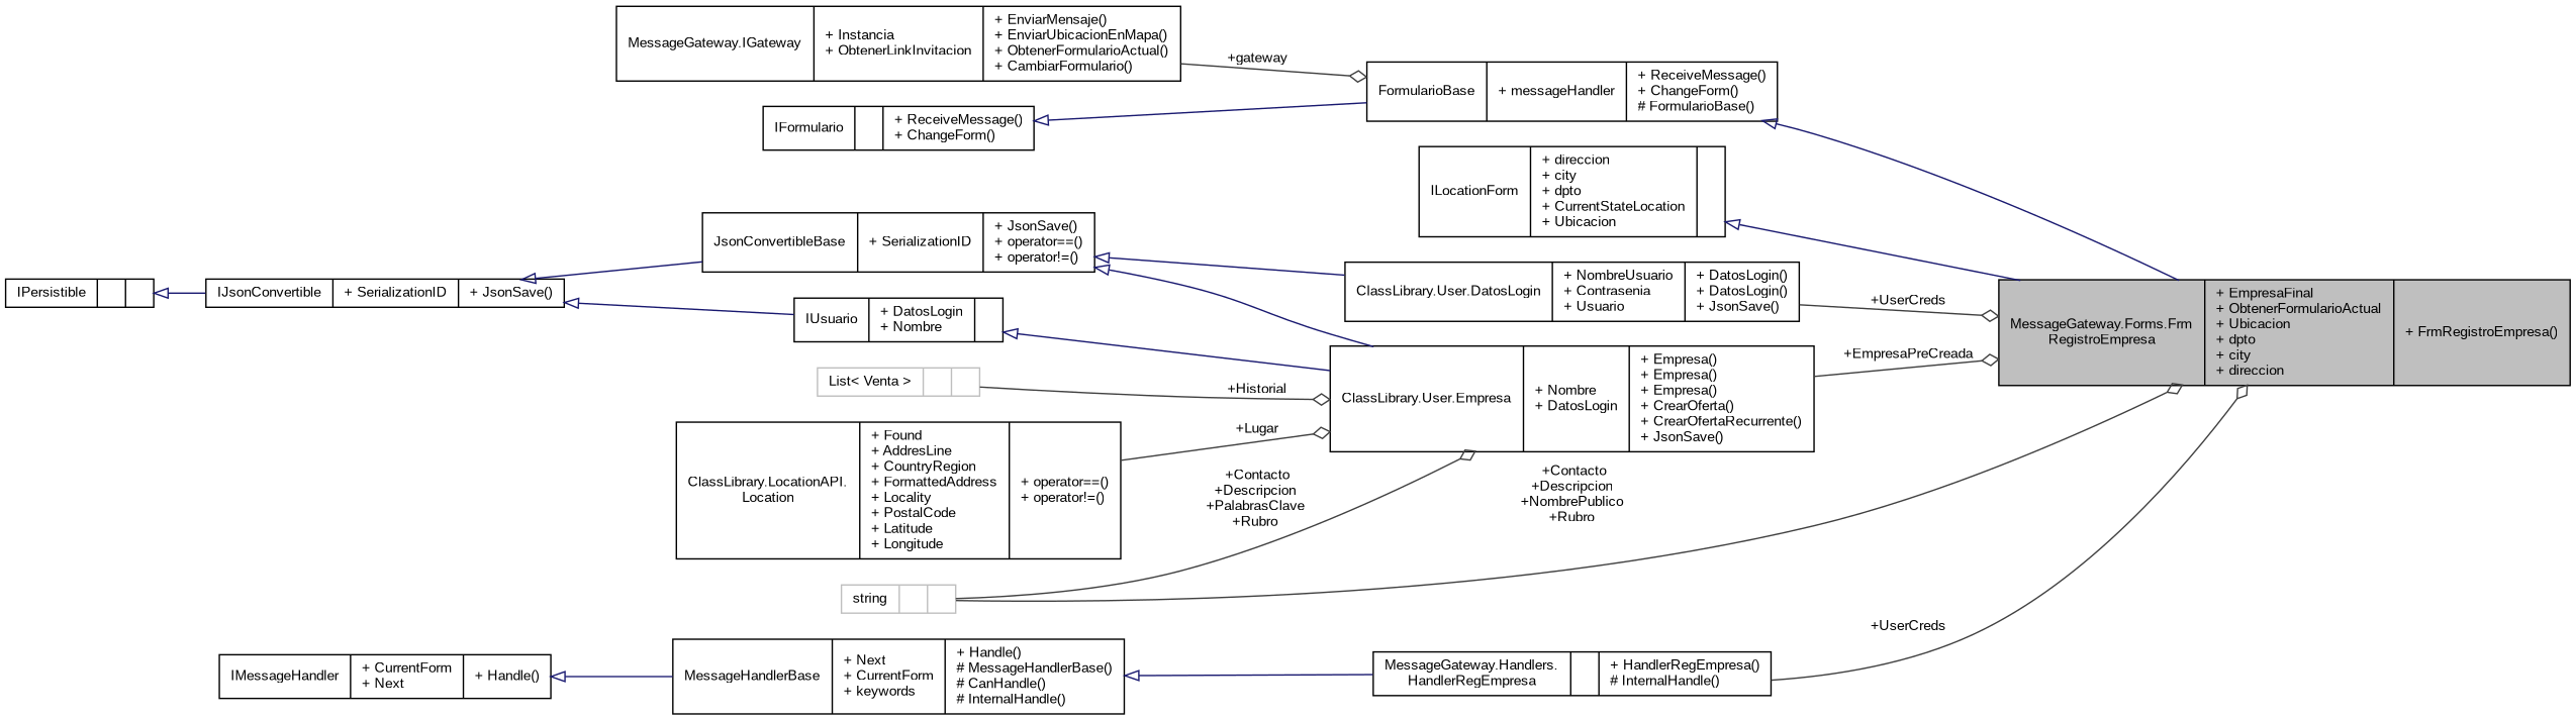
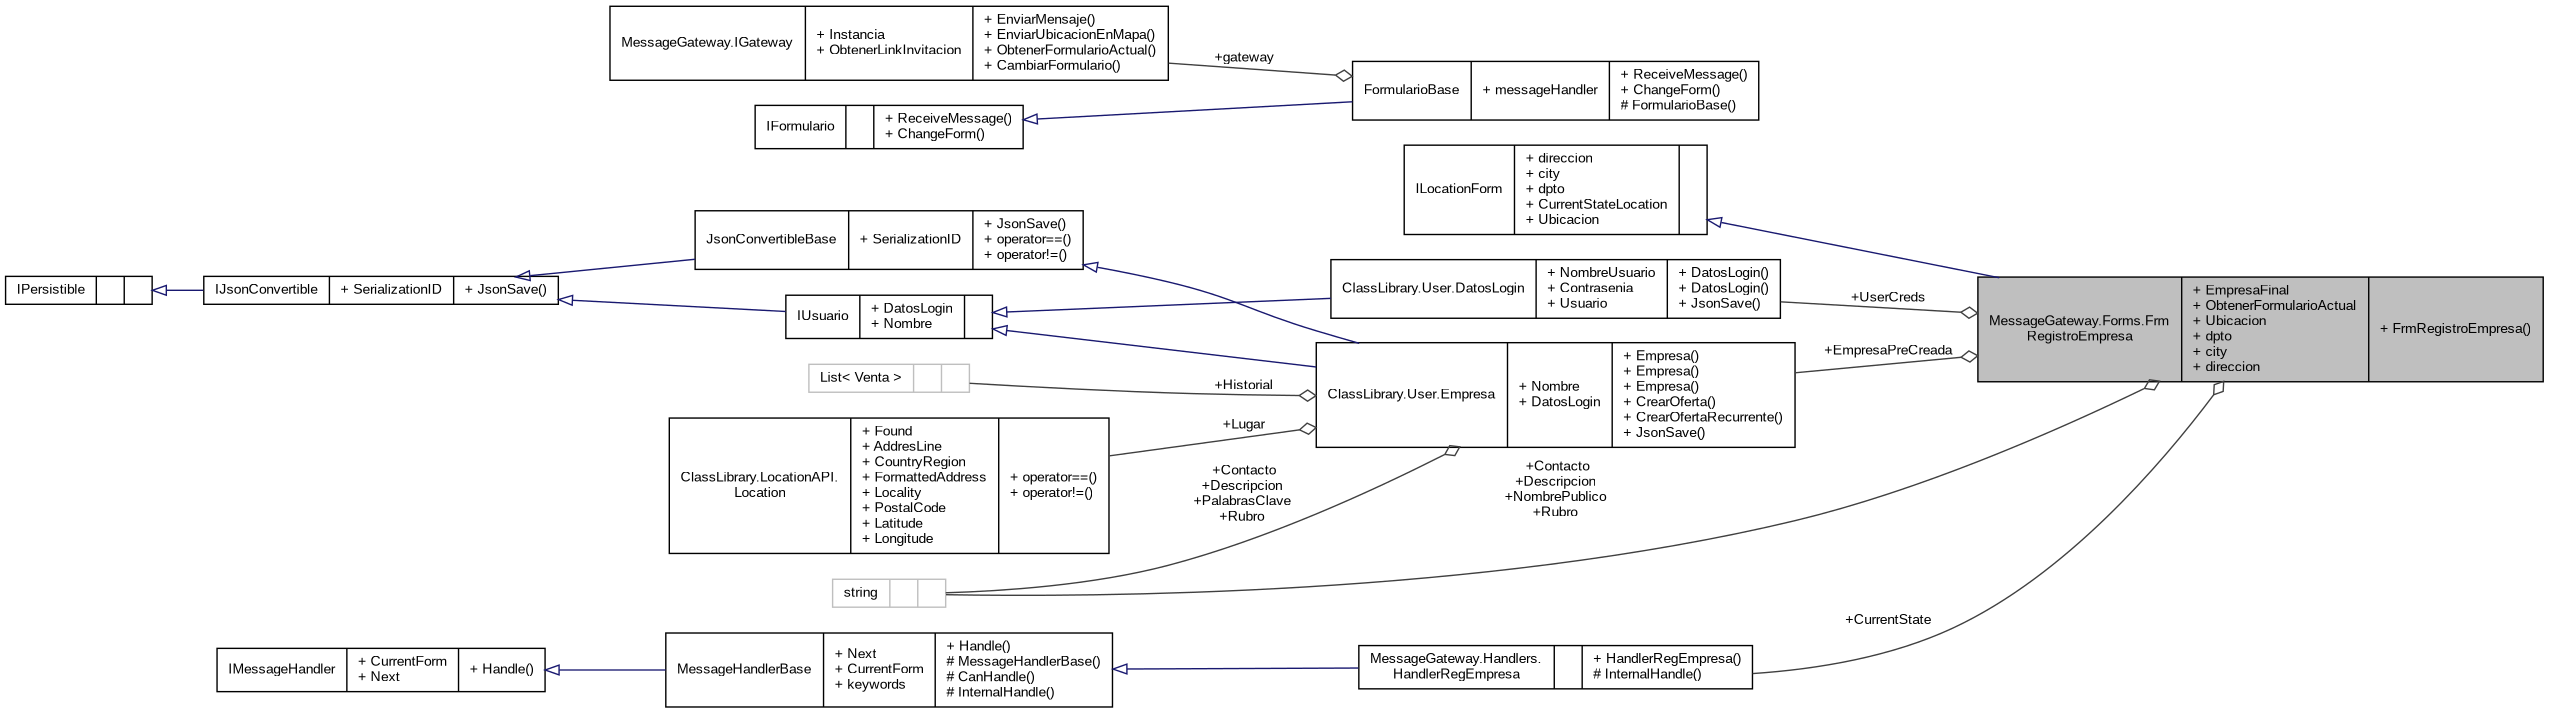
  digraph {
    fontname="Liberation Sans"
    rankdir=LR
    node [color=black fillcolor=white fontname="Liberation Sans" fontsize=10 shape=record style=filled]
    edge [arrowtail=onormal color=midnightblue dir=back fontname="Liberation Sans" fontsize=10 labelfontname=Helvetica labelfontsize=10 style=solid]
    n1 [fillcolor=grey75 fontcolor=black height=0.2 label="{MessageGateway.Forms.Frm\lRegistroEmpresa\n|+ EmpresaFinal\l+ ObtenerFormularioActual\l+ Ubicacion\l+ dpto\l+ city\l+ direccion\l|+ FrmRegistroEmpresa()\l}" width=0.4]
    n2 [height=0.2 label="{FormularioBase\n|+ messageHandler\l|+ ReceiveMessage()\l+ ChangeForm()\l# FormularioBase()\l}" width=0.4]
    n3 [height=0.2 label="{IFormulario\n||+ ReceiveMessage()\l+ ChangeForm()\l}" width=0.4]
    n4 [height=0.2 label="{MessageGateway.IGateway\n|+ Instancia\l+ ObtenerLinkInvitacion\l|+ EnviarMensaje()\l+ EnviarUbicacionEnMapa()\l+ ObtenerFormularioActual()\l+ CambiarFormulario()\l}" width=0.4]
    n5 [height=0.2 label="{ILocationForm\n|+ direccion\l+ city\l+ dpto\l+ CurrentStateLocation\l+ Ubicacion\l|}" width=0.4]
    n6 [color=grey75 height=0.2 label="{string\n||}" width=0.4]
    n7 [height=0.2 label="{ClassLibrary.User.Empresa\n|+ Nombre\l+ DatosLogin\l|+ Empresa()\l+ Empresa()\l+ Empresa()\l+ CrearOferta()\l+ CrearOfertaRecurrente()\l+ JsonSave()\l}" width=0.4]
    n8 [height=0.2 label="{JsonConvertibleBase\n|+ SerializationID\l|+ JsonSave()\l+ operator==()\l+ operator!=()\l}" width=0.4]
    n9 [height=0.2 label="{ClassLibrary.User.DatosLogin\n|+ NombreUsuario\l+ Contrasenia\l+ Usuario\l|+ DatosLogin()\l+ DatosLogin()\l+ JsonSave()\l}" width=0.4]
    n10 [height=0.2 label="{IJsonConvertible\n|+ SerializationID\l|+ JsonSave()\l}" width=0.4]
    n11 [height=0.2 label="{IUsuario\n|+ DatosLogin\l+ Nombre\l|}" width=0.4]
    n12 [height=0.2 label="{IPersistible\n||}" width=0.4]
    n13 [color=grey75 height=0.2 label="{List\< Venta \>\n||}" width=0.4]
    n14 [height=0.2 label="{ClassLibrary.LocationAPI.\lLocation\n|+ Found\l+ AddresLine\l+ CountryRegion\l+ FormattedAddress\l+ Locality\l+ PostalCode\l+ Latitude\l+ Longitude\l|+ operator==()\l+ operator!=()\l}" width=0.4]
    n15 [height=0.2 label="{MessageGateway.Handlers.\lHandlerRegEmpresa\n||+ HandlerRegEmpresa()\l# InternalHandle()\l}" width=0.4]
    n16 [height=0.2 label="{MessageHandlerBase\n|+ Next\l+ CurrentForm\l+ keywords\l|+ Handle()\l# MessageHandlerBase()\l# CanHandle()\l# InternalHandle()\l}" width=0.4]
    n17 [height=0.2 label="{IMessageHandler\n|+ CurrentForm\l+ Next\l|+ Handle()\l}" width=0.4]
-   n2 -> n1
    n3 -> n2
    n4 -> n2 [arrowhead=odiamond color=grey25 label=" +gateway" arrowtail="" dir=""]
    n5 -> n1
    n6 -> n1 [arrowhead=odiamond color=grey25 label=" +Contacto\n+Descripcion\n+NombrePublico\n+Rubro" arrowtail="" dir=""]
    n6 -> n7 [arrowhead=odiamond color=grey25 label=" +Contacto\n+Descripcion\n+PalabrasClave\n+Rubro" arrowtail="" dir=""]
    n7 -> n1 [arrowhead=odiamond color=grey25 label=" +EmpresaPreCreada" arrowtail="" dir=""]
    n8 -> n7
-   n8 -> n9
+   n11 -> n9
    n9 -> n1 [arrowhead=odiamond color=grey25 label=" +UserCreds" arrowtail="" dir=""]
    n10 -> n8
    n10 -> n11
    n11 -> n7
    n12 -> n10
    n13 -> n7 [arrowhead=odiamond color=grey25 label=" +Historial" arrowtail="" dir=""]
    n14 -> n7 [arrowhead=odiamond color=grey25 label=" +Lugar" arrowtail="" dir=""]
-   n15 -> n1 [arrowhead=odiamond color=grey25 label=" +UserCreds" arrowtail="" dir=""]
+   n15 -> n1 [arrowhead=odiamond color=grey25 label=" +CurrentState" arrowtail="" dir=""]
    n16 -> n15
    n17 -> n16
  }
